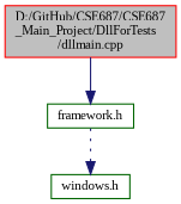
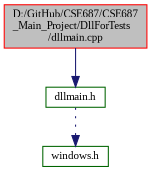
  digraph {
    fontname="Liberation Serif"
    node [color=darkgreen fillcolor=white fontname="Liberation Serif" fontsize=10 shape=record style=filled]
    edge [color=midnightblue fontname="Liberation Serif" fontsize=10 labelfontname=Helvetica labelfontsize=10]
    n1 [color=red fillcolor=grey75 fontcolor=black height=0.2 label="D:/GitHub/CSE687/CSE687\l_Main_Project/DllForTests\l/dllmain.cpp" width=0.4]
-   n2 [height=0.2 label="framework.h" width=0.4]
+   n2 [height=0.2 label="dllmain.h" width=0.4]
    n3 [height=0.2 label="windows.h" width=0.4]
    n1 -> n2 [style=solid]
    n2 -> n3 [style=dotted]
  }
